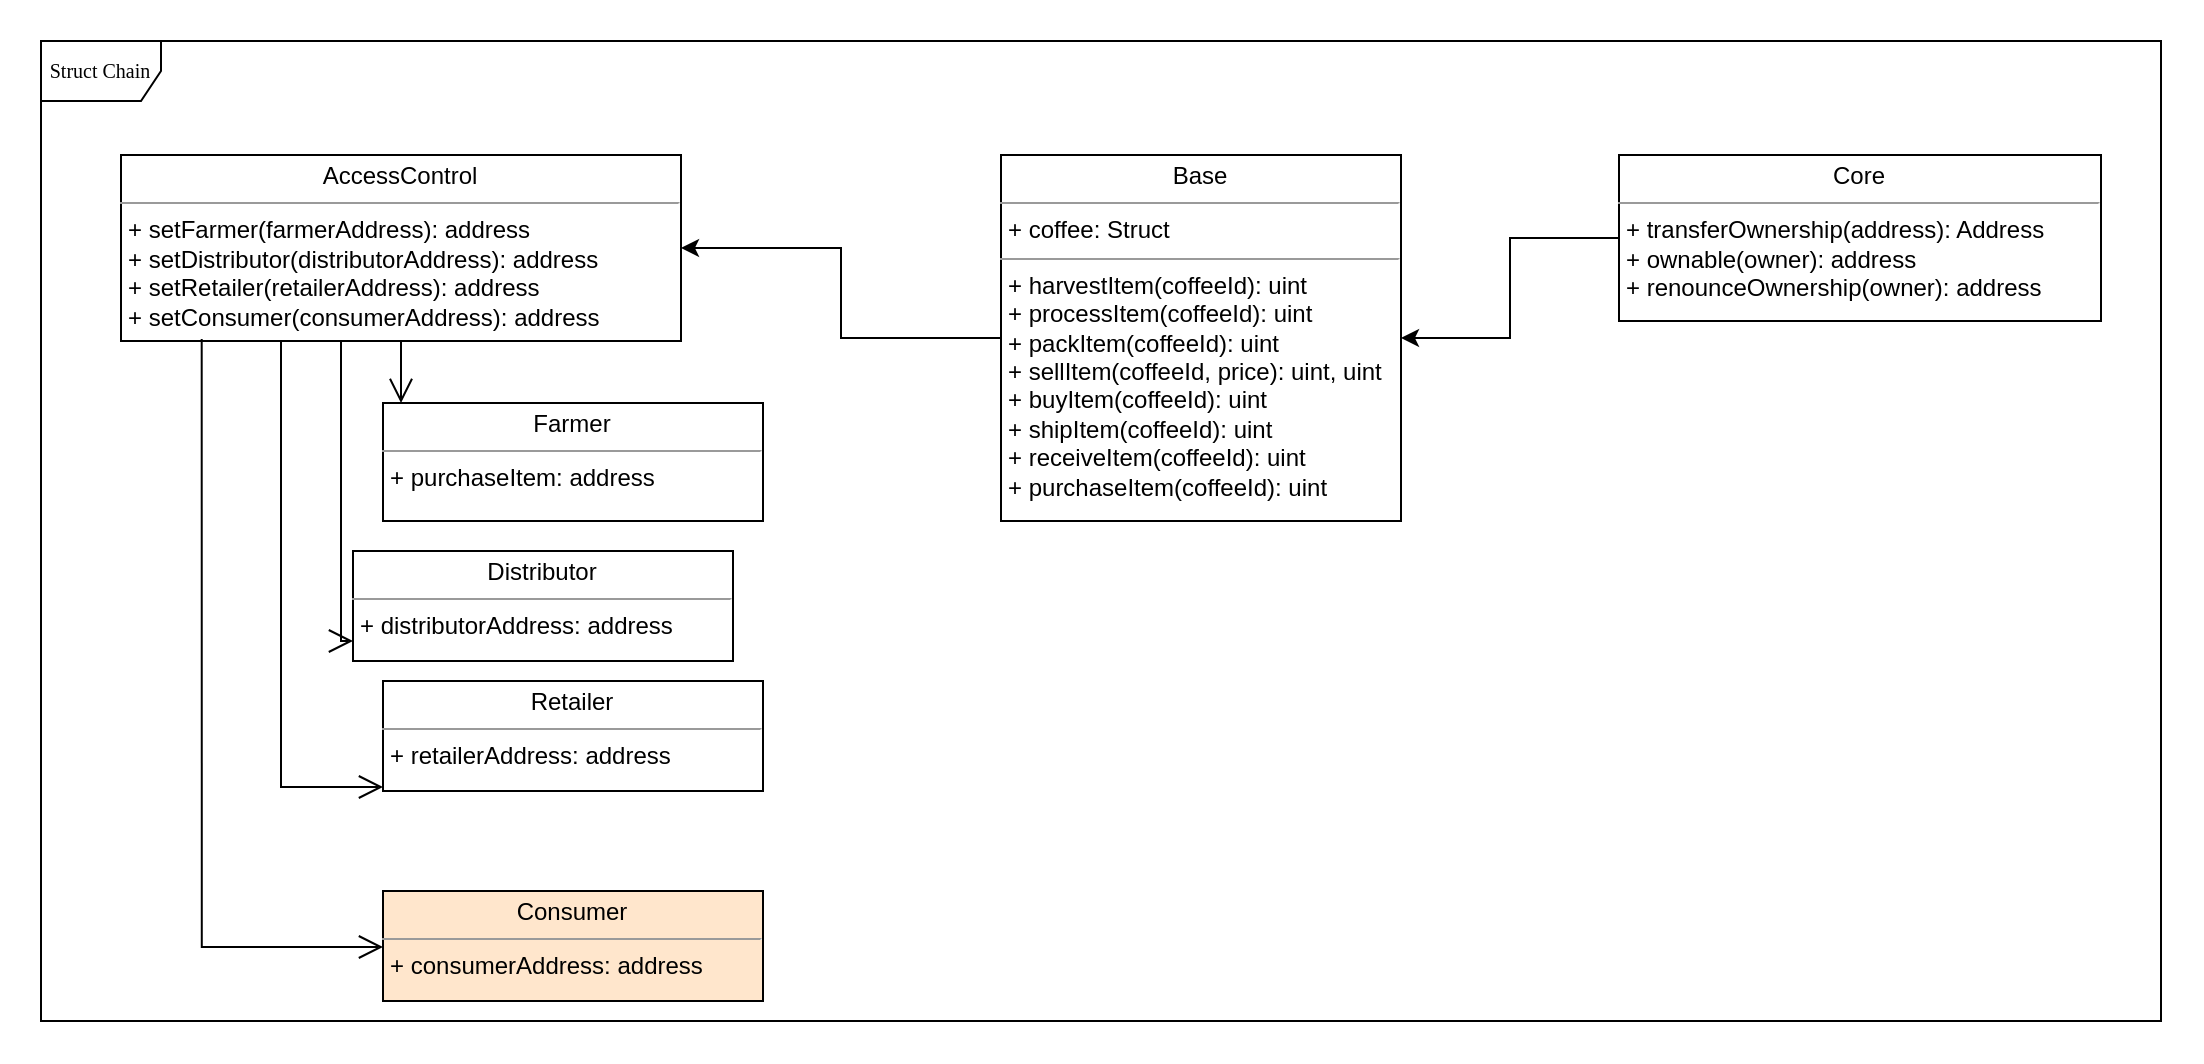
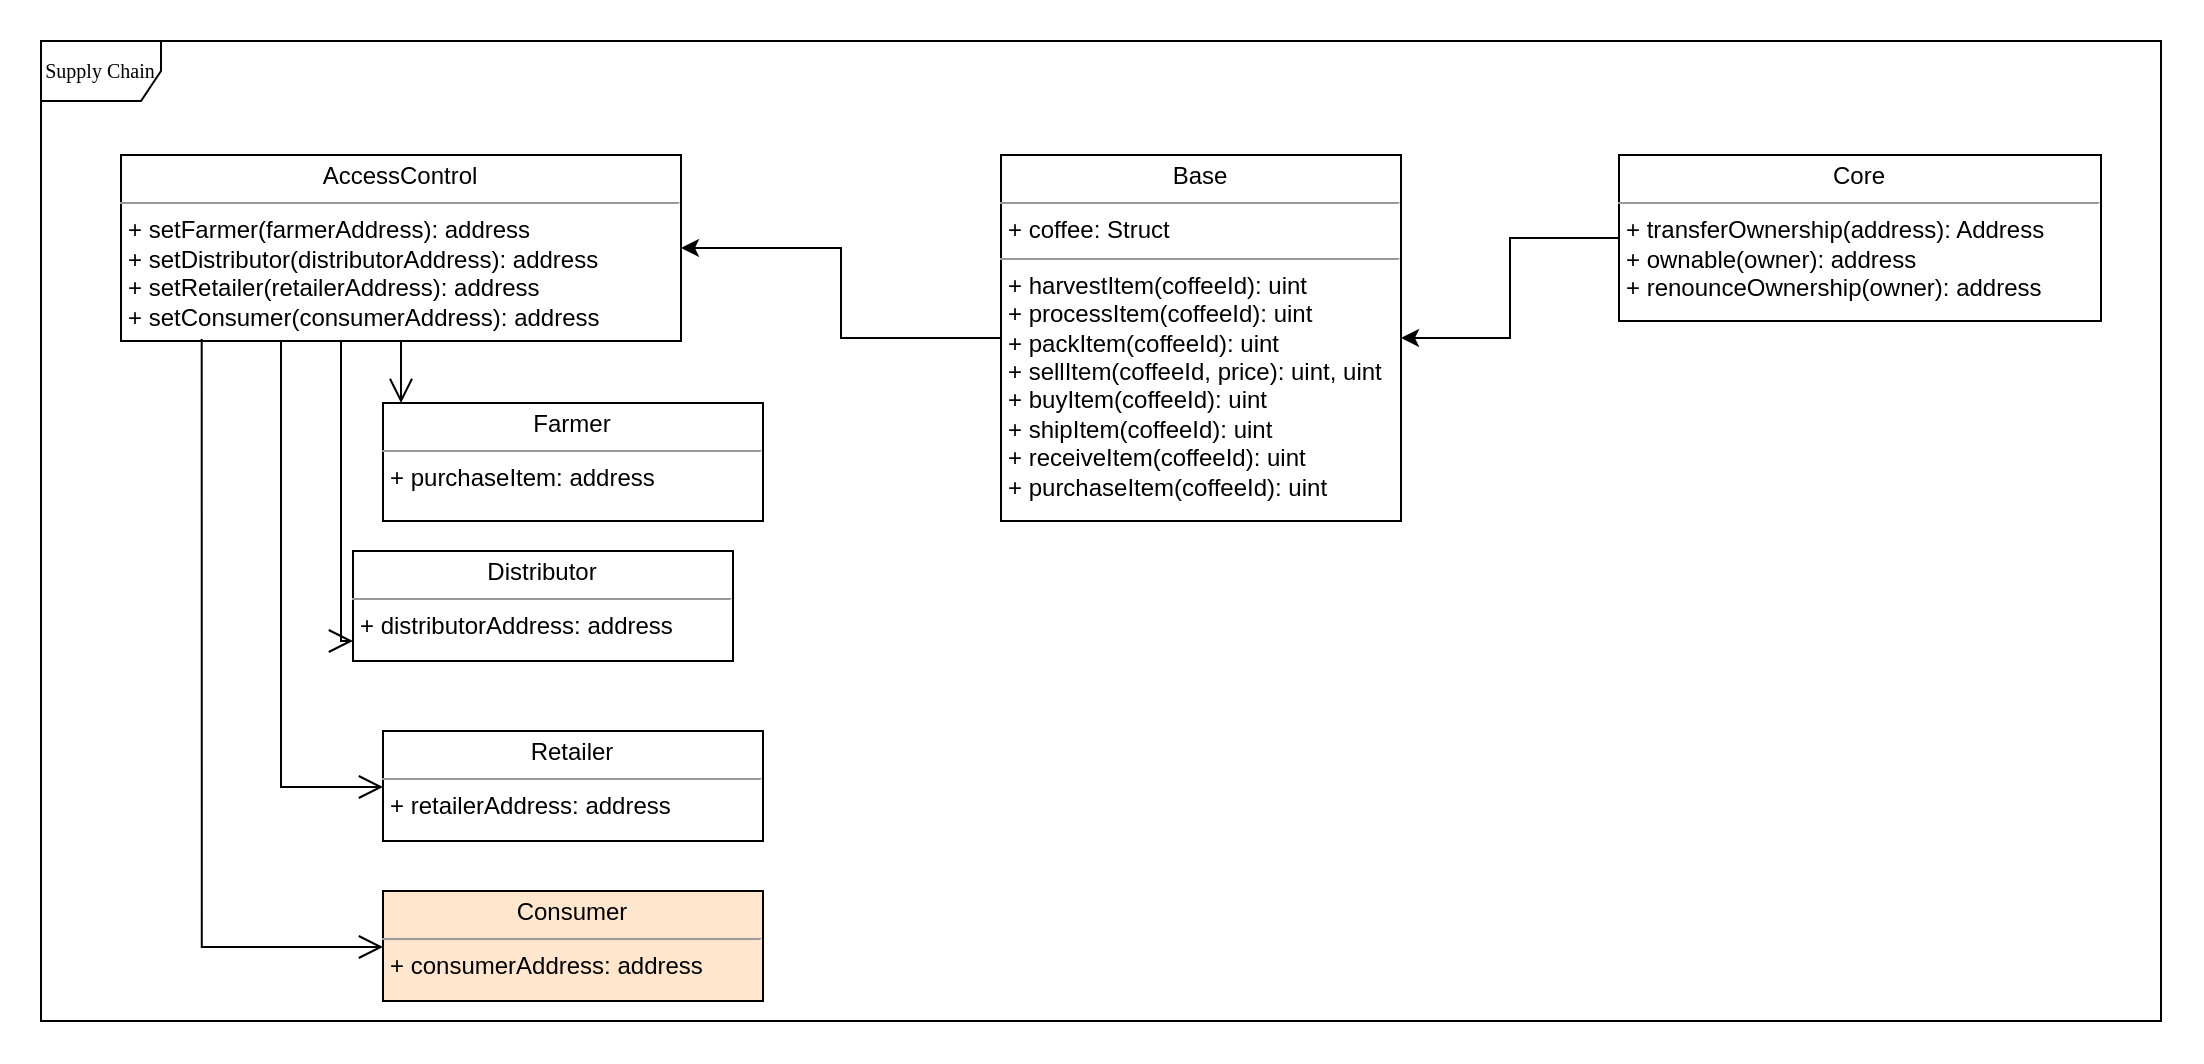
  <mxCell id="0" />
  <mxCell id="1" parent="0" />
- <mxCell id="2" value="Struct Chain" style="shape=umlFrame;whiteSpace=wrap;html=1;rounded=0;shadow=0;comic=0;labelBackgroundColor=none;strokeColor=#000000;strokeWidth=1;fillColor=#ffffff;fontFamily=Verdana;fontSize=10;fontColor=#000000;align=center;" parent="1" vertex="1"><mxGeometry x="20" y="20" width="1060" height="490" as="geometry" /></mxCell>
+ <mxCell id="2" value="Supply Chain" style="shape=umlFrame;whiteSpace=wrap;html=1;rounded=0;shadow=0;comic=0;labelBackgroundColor=none;strokeColor=#000000;strokeWidth=1;fillColor=#ffffff;fontFamily=Verdana;fontSize=10;fontColor=#000000;align=center;" parent="1" vertex="1"><mxGeometry x="20" y="20" width="1060" height="490" as="geometry" /></mxCell>
  <mxCell id="3" style="edgeStyle=orthogonalEdgeStyle;rounded=0;orthogonalLoop=1;jettySize=auto;html=1;entryX=1;entryY=0.5;entryDx=0;entryDy=0;" edge="1" parent="1" source="4" target="15"><mxGeometry relative="1" as="geometry" /></mxCell>
  <mxCell id="4" value="&lt;p style=&quot;margin: 0px ; margin-top: 4px ; text-align: center&quot;&gt;Core&lt;/p&gt;&lt;hr size=&quot;1&quot;&gt;&lt;p style=&quot;margin: 0px ; margin-left: 4px&quot;&gt;+ transferOwnership(address): Address&lt;br&gt;+ ownable(owner): address&lt;/p&gt;&lt;p style=&quot;margin: 0px ; margin-left: 4px&quot;&gt;+ renounceOwnership(owner): address&lt;/p&gt;" style="verticalAlign=top;align=left;overflow=fill;fontSize=12;fontFamily=Helvetica;html=1;rounded=0;shadow=0;comic=0;labelBackgroundColor=none;strokeColor=#000000;strokeWidth=1;fillColor=#ffffff;" parent="1" vertex="1"><mxGeometry x="809" y="77" width="241" height="83" as="geometry" /></mxCell>
  <mxCell id="5" value="&lt;p style=&quot;margin: 0px ; margin-top: 4px ; text-align: center&quot;&gt;Farmer&lt;/p&gt;&lt;hr size=&quot;1&quot;&gt;&lt;p style=&quot;margin: 0px ; margin-left: 4px&quot;&gt;+ purchaseItem: address&lt;br&gt;&lt;/p&gt;" style="verticalAlign=top;align=left;overflow=fill;fontSize=12;fontFamily=Helvetica;html=1;rounded=0;shadow=0;comic=0;labelBackgroundColor=none;strokeColor=#000000;strokeWidth=1;fillColor=#ffffff;" parent="1" vertex="1"><mxGeometry x="191" y="201" width="190" height="59" as="geometry" /></mxCell>
- <mxCell id="6" value="&lt;p style=&quot;margin: 0px ; margin-top: 4px ; text-align: center&quot;&gt;Retailer&lt;/p&gt;&lt;hr size=&quot;1&quot;&gt;&lt;p style=&quot;margin: 0px ; margin-left: 4px&quot;&gt;+ retailerAddress: address&lt;br&gt;&lt;/p&gt;" style="verticalAlign=top;align=left;overflow=fill;fontSize=12;fontFamily=Helvetica;html=1;rounded=0;shadow=0;comic=0;labelBackgroundColor=none;strokeColor=#000000;strokeWidth=1;fillColor=#ffffff;" parent="1" vertex="1"><mxGeometry x="191" y="340" width="190" height="55" as="geometry" /></mxCell>
+ <mxCell id="6" value="&lt;p style=&quot;margin: 0px ; margin-top: 4px ; text-align: center&quot;&gt;Retailer&lt;/p&gt;&lt;hr size=&quot;1&quot;&gt;&lt;p style=&quot;margin: 0px ; margin-left: 4px&quot;&gt;+ retailerAddress: address&lt;br&gt;&lt;/p&gt;" style="verticalAlign=top;align=left;overflow=fill;fontSize=12;fontFamily=Helvetica;html=1;rounded=0;shadow=0;comic=0;labelBackgroundColor=none;strokeColor=#000000;strokeWidth=1;fillColor=#ffffff;" parent="1" vertex="1"><mxGeometry x="191" y="365" width="190" height="55" as="geometry" /></mxCell>
  <mxCell id="7" value="&lt;p style=&quot;margin: 0px ; margin-top: 4px ; text-align: center&quot;&gt;Distributor&lt;/p&gt;&lt;hr size=&quot;1&quot;&gt;&lt;p style=&quot;margin: 0px ; margin-left: 4px&quot;&gt;+ distributorAddress: address&lt;br&gt;&lt;/p&gt;" style="verticalAlign=top;align=left;overflow=fill;fontSize=12;fontFamily=Helvetica;html=1;rounded=0;shadow=0;comic=0;labelBackgroundColor=none;strokeColor=#000000;strokeWidth=1;fillColor=#ffffff;" parent="1" vertex="1"><mxGeometry x="176" y="275" width="190" height="55" as="geometry" /></mxCell>
  <mxCell id="8" style="edgeStyle=orthogonalEdgeStyle;rounded=0;html=1;labelBackgroundColor=none;startFill=0;endArrow=open;endFill=0;endSize=10;fontFamily=Verdana;fontSize=10;" parent="1" source="11" target="5" edge="1"><mxGeometry relative="1" as="geometry"><Array as="points"><mxPoint x="300" y="207" /><mxPoint x="300" y="269" /></Array></mxGeometry></mxCell>
  <mxCell id="9" style="edgeStyle=orthogonalEdgeStyle;rounded=0;html=1;labelBackgroundColor=none;startFill=0;endArrow=open;endFill=0;endSize=10;fontFamily=Verdana;fontSize=10;" parent="1" source="11" target="7" edge="1"><mxGeometry relative="1" as="geometry"><Array as="points"><mxPoint x="170" y="320" /></Array></mxGeometry></mxCell>
  <mxCell id="10" style="edgeStyle=orthogonalEdgeStyle;rounded=0;html=1;labelBackgroundColor=none;startFill=0;endArrow=open;endFill=0;endSize=10;fontFamily=Verdana;fontSize=10;" parent="1" source="11" target="6" edge="1"><mxGeometry relative="1" as="geometry"><Array as="points"><mxPoint x="140" y="393" /></Array></mxGeometry></mxCell>
  <mxCell id="11" value="&lt;p style=&quot;margin: 0px ; margin-top: 4px ; text-align: center&quot;&gt;AccessControl&lt;/p&gt;&lt;hr size=&quot;1&quot;&gt;&lt;p style=&quot;margin: 0px ; margin-left: 4px&quot;&gt;+ setFarmer(farmerAddress): address&lt;/p&gt;&lt;p style=&quot;margin: 0px ; margin-left: 4px&quot;&gt;+ setDistributor(distributorAddress): address&lt;/p&gt;&lt;p style=&quot;margin: 0px ; margin-left: 4px&quot;&gt;+ setRetailer(retailerAddress): address&lt;/p&gt;&lt;p style=&quot;margin: 0px ; margin-left: 4px&quot;&gt;+ setConsumer(consumerAddress): address&lt;/p&gt;" style="verticalAlign=top;align=left;overflow=fill;fontSize=12;fontFamily=Helvetica;html=1;rounded=0;shadow=0;comic=0;labelBackgroundColor=none;strokeColor=#000000;strokeWidth=1;fillColor=#ffffff;" parent="1" vertex="1"><mxGeometry x="60" y="77" width="280" height="93" as="geometry" /></mxCell>
  <mxCell id="12" value="&lt;p style=&quot;margin: 0px ; margin-top: 4px ; text-align: center&quot;&gt;Consumer&lt;/p&gt;&lt;hr size=&quot;1&quot;&gt;&lt;p style=&quot;margin: 0px ; margin-left: 4px&quot;&gt;+ consumerAddress: address&lt;br&gt;&lt;/p&gt;" style="verticalAlign=top;align=left;overflow=fill;fontSize=12;fontFamily=Helvetica;html=1;rounded=0;shadow=0;comic=0;labelBackgroundColor=none;strokeColor=#000000;strokeWidth=1;fillColor=#ffe6cc;" parent="1" vertex="1"><mxGeometry x="191" y="445" width="190" height="55" as="geometry" /></mxCell>
  <mxCell id="13" style="edgeStyle=orthogonalEdgeStyle;rounded=0;html=1;labelBackgroundColor=none;startFill=0;endArrow=open;endFill=0;endSize=10;fontFamily=Verdana;fontSize=10;" parent="1" target="12" edge="1"><mxGeometry relative="1" as="geometry"><Array as="points"><mxPoint x="100" y="473" /></Array><mxPoint x="100.353" y="169" as="sourcePoint" /><mxPoint x="151" y="391.941" as="targetPoint" /></mxGeometry></mxCell>
  <mxCell id="14" value="" style="edgeStyle=orthogonalEdgeStyle;rounded=0;orthogonalLoop=1;jettySize=auto;html=1;" edge="1" parent="1" source="15" target="11"><mxGeometry relative="1" as="geometry"><mxPoint x="420" y="168.5" as="targetPoint" /></mxGeometry></mxCell>
  <mxCell id="15" value="&lt;p style=&quot;margin: 0px ; margin-top: 4px ; text-align: center&quot;&gt;Base&lt;/p&gt;&lt;hr size=&quot;1&quot;&gt;&lt;p style=&quot;margin: 0px ; margin-left: 4px&quot;&gt;+ coffee: Struct&lt;br&gt;&lt;/p&gt;&lt;hr size=&quot;1&quot;&gt;&lt;p style=&quot;margin: 0px ; margin-left: 4px&quot;&gt;+ harvestItem(coffeeId): uint&lt;br&gt;+ processItem(coffeeId): uint&lt;/p&gt;&lt;p style=&quot;margin: 0px ; margin-left: 4px&quot;&gt;+ packItem(coffeeId): uint&lt;/p&gt;&lt;p style=&quot;margin: 0px ; margin-left: 4px&quot;&gt;+ sellItem(coffeeId, price): uint, uint&lt;/p&gt;&lt;p style=&quot;margin: 0px ; margin-left: 4px&quot;&gt;+ buyItem(coffeeId): uint&lt;/p&gt;&lt;p style=&quot;margin: 0px ; margin-left: 4px&quot;&gt;+ shipItem(coffeeId): uint&lt;/p&gt;&lt;p style=&quot;margin: 0px ; margin-left: 4px&quot;&gt;+ receiveItem(coffeeId): uint&lt;/p&gt;&lt;p style=&quot;margin: 0px ; margin-left: 4px&quot;&gt;+ purchaseItem(coffeeId): uint&lt;/p&gt;" style="verticalAlign=top;align=left;overflow=fill;fontSize=12;fontFamily=Helvetica;html=1;rounded=0;shadow=0;comic=0;labelBackgroundColor=none;strokeColor=#000000;strokeWidth=1;fillColor=#ffffff;" parent="1" vertex="1"><mxGeometry x="500" y="77" width="200" height="183" as="geometry" /></mxCell>
